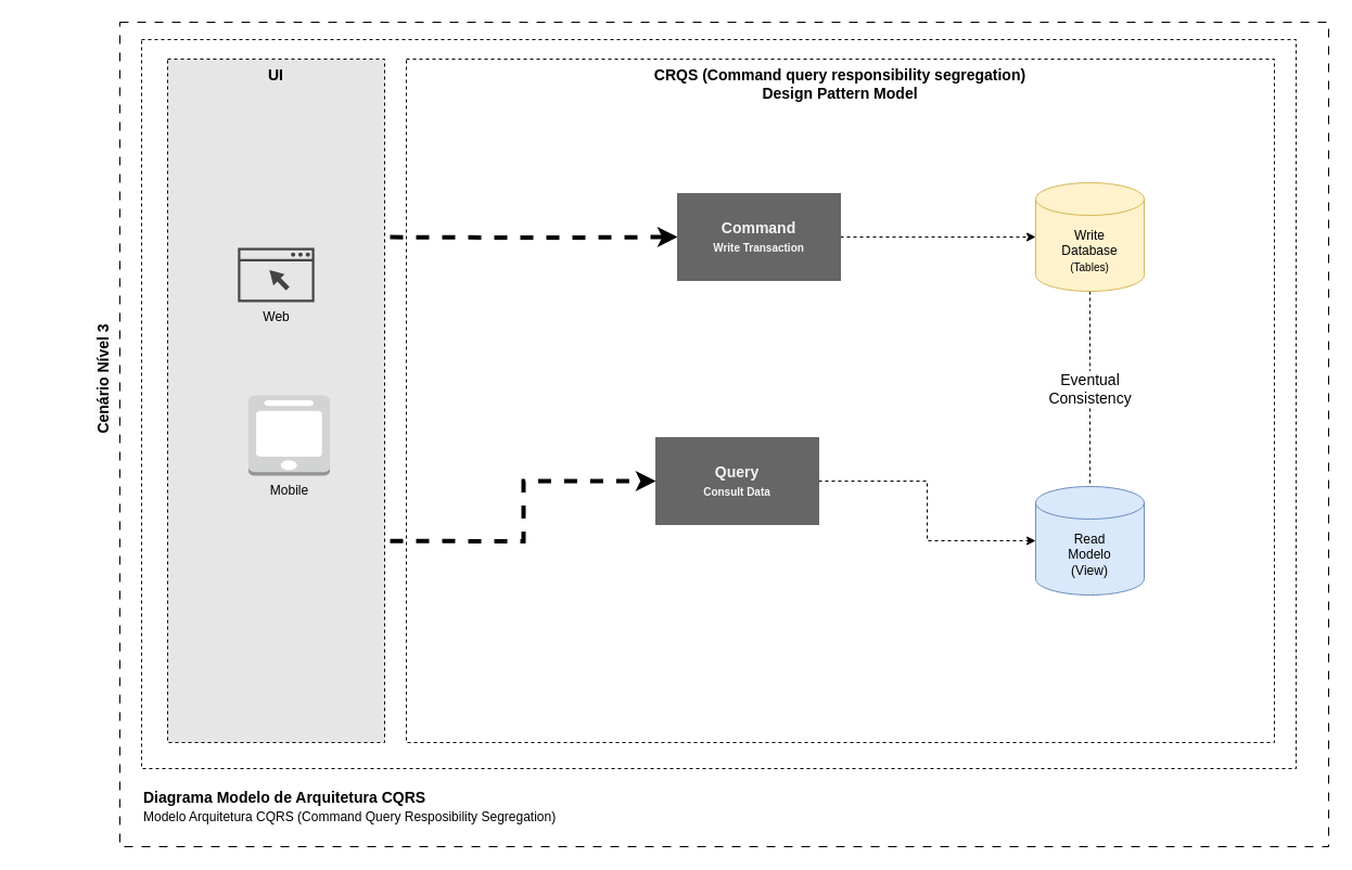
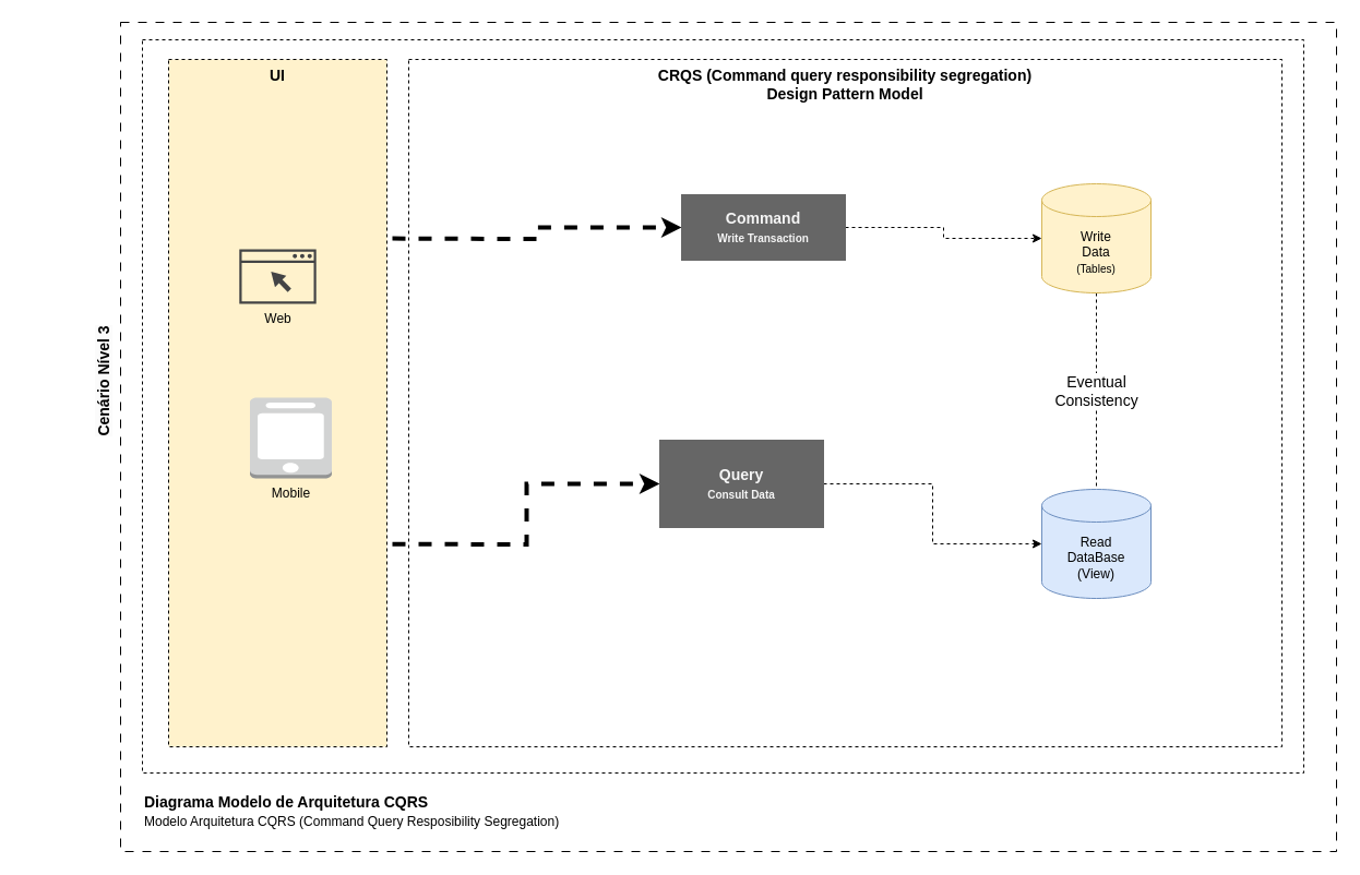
  <mxCell id="0" />
  <mxCell id="1" parent="0" />
  <mxCell id="2" value="" style="rounded=0;whiteSpace=wrap;html=1;fillColor=none;dashed=1;dashPattern=8 8;verticalAlign=top;" parent="1" vertex="1"><mxGeometry x="110" y="20" width="1114" height="760" as="geometry" /></mxCell>
  <mxCell id="3" value="&lt;span style=&quot;color: rgb(0, 0, 0); font-family: Helvetica; font-size: 14px; font-style: normal; font-variant-ligatures: normal; font-variant-caps: normal; letter-spacing: normal; orphans: 2; text-indent: 0px; text-transform: none; widows: 2; word-spacing: 0px; -webkit-text-stroke-width: 0px; background-color: rgb(251, 251, 251); text-decoration-thickness: initial; text-decoration-style: initial; text-decoration-color: initial; float: none; display: inline !important;&quot;&gt;Cenário Nível 3&lt;/span&gt;" style="text;html=1;strokeColor=none;fillColor=none;align=center;verticalAlign=middle;whiteSpace=wrap;rounded=0;fontSize=14;rotation=-90;fontStyle=1" parent="1" vertex="1"><mxGeometry x="20" y="334" width="150" height="30" as="geometry" /></mxCell>
  <mxCell id="4" value="&lt;font color=&quot;#000000&quot;&gt;&lt;b&gt;Diagrama Modelo de Arquitetura CQRS&lt;br&gt;&lt;/b&gt;&lt;font style=&quot;font-size: 12px;&quot;&gt;Modelo Arquitetura CQRS (Command Query Resposibility Segregation)&lt;/font&gt;&lt;br&gt;&lt;/font&gt;" style="text;html=1;strokeColor=none;fillColor=none;align=left;verticalAlign=middle;whiteSpace=wrap;rounded=0;fontSize=14;fontColor=#FFFFFF;" parent="1" vertex="1"><mxGeometry x="130" y="718" width="670" height="50" as="geometry" /></mxCell>
  <mxCell id="5" value="" style="rounded=0;whiteSpace=wrap;html=1;dashed=1;fontColor=#FFFFFF;fillColor=none;" parent="1" vertex="1"><mxGeometry x="130" y="36" width="1064" height="672" as="geometry" /></mxCell>
  <mxCell id="6" value="&lt;font color=&quot;#000000&quot; style=&quot;&quot;&gt;CRQS (Command query responsibility segregation)&lt;br&gt;Design Pattern Model&lt;/font&gt;" style="rounded=0;whiteSpace=wrap;html=1;dashed=1;fontColor=#FFFFFF;fillColor=none;verticalAlign=top;fontStyle=1;fontSize=14;" parent="1" vertex="1"><mxGeometry x="374" y="54" width="800" height="630" as="geometry" /></mxCell>
  <mxCell id="7" style="edgeStyle=orthogonalEdgeStyle;rounded=0;orthogonalLoop=1;jettySize=auto;html=1;exitX=1.025;exitY=0.368;exitDx=0;exitDy=0;fontSize=14;exitPerimeter=0;strokeWidth=4;dashed=1;" parent="1" target="13" edge="1"><mxGeometry relative="1" as="geometry"><mxPoint x="359" y="218.09" as="sourcePoint" /></mxGeometry></mxCell>
  <mxCell id="8" style="edgeStyle=orthogonalEdgeStyle;rounded=0;orthogonalLoop=1;jettySize=auto;html=1;exitX=1.025;exitY=0.578;exitDx=0;exitDy=0;entryX=0;entryY=0.5;entryDx=0;entryDy=0;fontSize=14;exitPerimeter=0;strokeWidth=4;dashed=1;" parent="1" target="15" edge="1"><mxGeometry relative="1" as="geometry"><mxPoint x="359" y="498.14" as="sourcePoint" /></mxGeometry></mxCell>
- <mxCell id="9" value="&lt;font color=&quot;#000000&quot; style=&quot;font-size: 14px;&quot;&gt;UI&lt;/font&gt;" style="rounded=0;whiteSpace=wrap;html=1;dashed=1;fontColor=#FFFFFF;fillColor=#E6E6E6;verticalAlign=top;fontStyle=1;fontSize=14;" parent="1" vertex="1"><mxGeometry x="154" y="54" width="200" height="630" as="geometry" /></mxCell>
+ <mxCell id="9" value="&lt;font color=&quot;#000000&quot; style=&quot;font-size: 14px;&quot;&gt;UI&lt;/font&gt;" style="rounded=0;whiteSpace=wrap;html=1;dashed=1;fontColor=#FFFFFF;fillColor=#fff2cc;verticalAlign=top;fontStyle=1;fontSize=14;" parent="1" vertex="1"><mxGeometry x="154" y="54" width="200" height="630" as="geometry" /></mxCell>
  <mxCell id="10" value="Mobile" style="outlineConnect=0;dashed=0;verticalLabelPosition=bottom;verticalAlign=top;align=center;html=1;shape=mxgraph.aws3.mobile_client;fillColor=#D2D3D3;gradientColor=none;" parent="1" vertex="1"><mxGeometry x="228.5" y="364" width="75" height="74" as="geometry" /></mxCell>
  <mxCell id="11" value="Web" style="sketch=0;pointerEvents=1;shadow=0;dashed=0;html=1;strokeColor=none;fillColor=#434445;aspect=fixed;labelPosition=center;verticalLabelPosition=bottom;verticalAlign=top;align=center;outlineConnect=0;shape=mxgraph.vvd.web_browser;" parent="1" vertex="1"><mxGeometry x="218.79" y="228" width="70.42" height="50" as="geometry" /></mxCell>
  <mxCell id="12" style="edgeStyle=orthogonalEdgeStyle;rounded=0;orthogonalLoop=1;jettySize=auto;html=1;exitX=1;exitY=0.5;exitDx=0;exitDy=0;entryX=0;entryY=0.5;entryDx=0;entryDy=0;entryPerimeter=0;dashed=1;strokeWidth=1;fontSize=14;" parent="1" source="13" target="18" edge="1"><mxGeometry relative="1" as="geometry" /></mxCell>
- <mxCell id="13" value="Command&lt;br&gt;&lt;font style=&quot;font-size: 10px;&quot;&gt;Write Transaction&lt;br&gt;&lt;/font&gt;" style="rounded=0;whiteSpace=wrap;html=1;fillColor=#666666;fontSize=14;fontStyle=1;strokeColor=#666666;fontColor=#F5F5F5;" parent="1" vertex="1"><mxGeometry x="624" y="178" width="150" height="80" as="geometry" /></mxCell>
+ <mxCell id="13" value="Command&lt;br&gt;&lt;font style=&quot;font-size: 10px;&quot;&gt;Write Transaction&lt;br&gt;&lt;/font&gt;" style="rounded=0;whiteSpace=wrap;html=1;fillColor=#666666;fontSize=14;fontStyle=1;strokeColor=#666666;fontColor=#F5F5F5;" parent="1" vertex="1"><mxGeometry x="624" y="178" width="150" height="60" as="geometry" /></mxCell>
  <mxCell id="14" style="edgeStyle=orthogonalEdgeStyle;rounded=0;orthogonalLoop=1;jettySize=auto;html=1;exitX=1;exitY=0.5;exitDx=0;exitDy=0;dashed=1;strokeWidth=1;fontSize=14;" parent="1" source="15" target="16" edge="1"><mxGeometry relative="1" as="geometry" /></mxCell>
  <mxCell id="15" value="Query&lt;br&gt;&lt;font style=&quot;font-size: 10px;&quot;&gt;Consult Data&lt;br&gt;&lt;/font&gt;" style="rounded=0;whiteSpace=wrap;html=1;fillColor=#666666;fontSize=14;fontStyle=1;strokeColor=#666666;fontColor=#F5F5F5;" parent="1" vertex="1"><mxGeometry x="604" y="403" width="150" height="80" as="geometry" /></mxCell>
- <mxCell id="16" value="Read&lt;br&gt;Modelo&lt;br&gt;(View)" style="shape=cylinder3;whiteSpace=wrap;html=1;boundedLbl=1;backgroundOutline=1;size=15;fillColor=#dae8fc;strokeColor=#6c8ebf;" parent="1" vertex="1"><mxGeometry x="954" y="448" width="100" height="100" as="geometry" /></mxCell>
+ <mxCell id="16" value="Read&lt;br&gt;DataBase&lt;br&gt;(View)" style="shape=cylinder3;whiteSpace=wrap;html=1;boundedLbl=1;backgroundOutline=1;size=15;fillColor=#dae8fc;strokeColor=#6c8ebf;" parent="1" vertex="1"><mxGeometry x="954" y="448" width="100" height="100" as="geometry" /></mxCell>
  <mxCell id="17" value="Eventual &lt;br&gt;Consistency" style="edgeStyle=orthogonalEdgeStyle;rounded=0;orthogonalLoop=1;jettySize=auto;html=1;exitX=0.5;exitY=1;exitDx=0;exitDy=0;exitPerimeter=0;entryX=0.5;entryY=0;entryDx=0;entryDy=0;entryPerimeter=0;dashed=1;strokeWidth=1;fontSize=14;endArrow=none;endFill=0;" parent="1" source="18" target="16" edge="1"><mxGeometry relative="1" as="geometry" /></mxCell>
- <mxCell id="18" value="Write&lt;br&gt;Database&lt;br&gt;&lt;font style=&quot;font-size: 10px;&quot;&gt;(Tables)&lt;/font&gt;" style="shape=cylinder3;whiteSpace=wrap;html=1;boundedLbl=1;backgroundOutline=1;size=15;fillColor=#fff2cc;strokeColor=#d6b656;" parent="1" vertex="1"><mxGeometry x="954" y="168" width="100" height="100" as="geometry" /></mxCell>
+ <mxCell id="18" value="Write&lt;br&gt;Data&lt;br&gt;&lt;font style=&quot;font-size: 10px;&quot;&gt;(Tables)&lt;/font&gt;" style="shape=cylinder3;whiteSpace=wrap;html=1;boundedLbl=1;backgroundOutline=1;size=15;fillColor=#fff2cc;strokeColor=#d6b656;" parent="1" vertex="1"><mxGeometry x="954" y="168" width="100" height="100" as="geometry" /></mxCell>
